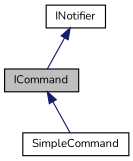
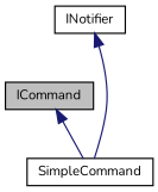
  digraph {
    fontname=Nunito
    node [color=black fillcolor=white fontname=Nunito fontsize=10 shape=record style=filled]
    edge [color=midnightblue dir=back fontname=Nunito fontsize=10 labelfontname=FreeSans labelfontsize=10 style=solid]
    n1 [fillcolor=grey75 fontcolor=black height=0.2 label=ICommand width=0.4]
    n2 [height=0.2 label=SimpleCommand width=0.4]
    n3 [height=0.2 label=INotifier width=0.4]
    n1 -> n2
-   n3 -> n1
+   n3 -> n2
  }
